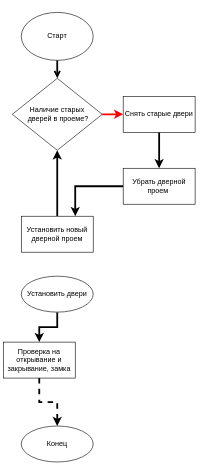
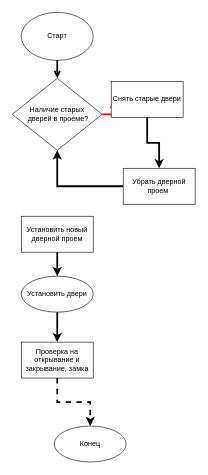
  <mxCell id="0" />
  <mxCell id="1" parent="0" />
  <mxCell id="2" value="" style="edgeStyle=orthogonalEdgeStyle;rounded=0;orthogonalLoop=1;jettySize=auto;html=1;strokeWidth=3;endArrow=open;" edge="1" parent="1" source="3" target="5"><mxGeometry relative="1" as="geometry" /></mxCell>
  <mxCell id="3" value="Старт" style="ellipse;whiteSpace=wrap;html=1;" vertex="1" parent="1"><mxGeometry x="35" y="20" width="120" height="80" as="geometry" /></mxCell>
  <mxCell id="4" value="" style="edgeStyle=orthogonalEdgeStyle;rounded=0;orthogonalLoop=1;jettySize=auto;html=1;strokeColor=#FF0000;strokeWidth=3;" edge="1" parent="1" source="5" target="9"><mxGeometry relative="1" as="geometry" /></mxCell>
  <mxCell id="5" value="Наличие старых&lt;br&gt;&amp;nbsp;дверей в проеме?" style="rhombus;whiteSpace=wrap;html=1;" vertex="1" parent="1"><mxGeometry x="20" y="130" width="150" height="120" as="geometry" /></mxCell>
- <mxCell id="6" value="" style="edgeStyle=orthogonalEdgeStyle;rounded=0;orthogonalLoop=1;jettySize=auto;html=1;strokeColor=#000000;strokeWidth=3;" edge="1" parent="1" source="7" target="5"><mxGeometry relative="1" as="geometry" /></mxCell>
+ <mxCell id="6" value="" style="edgeStyle=orthogonalEdgeStyle;rounded=0;orthogonalLoop=1;jettySize=auto;html=1;strokeColor=#000000;strokeWidth=3;" edge="1" parent="1" source="7" target="13"><mxGeometry relative="1" as="geometry" /></mxCell>
  <mxCell id="7" value="Установить новый дверной проем" style="whiteSpace=wrap;html=1;" vertex="1" parent="1"><mxGeometry x="35" y="360" width="120" height="60" as="geometry" /></mxCell>
  <mxCell id="8" value="" style="edgeStyle=orthogonalEdgeStyle;rounded=0;orthogonalLoop=1;jettySize=auto;html=1;strokeColor=#000000;strokeWidth=3;" edge="1" parent="1" source="9" target="11"><mxGeometry relative="1" as="geometry" /></mxCell>
- <mxCell id="9" value="Снять старые двери" style="whiteSpace=wrap;html=1;" vertex="1" parent="1"><mxGeometry x="205" y="160" width="120" height="60" as="geometry" /></mxCell>
- <mxCell id="10" style="edgeStyle=orthogonalEdgeStyle;rounded=0;orthogonalLoop=1;jettySize=auto;html=1;strokeColor=#000000;strokeWidth=3;entryX=0.75;entryY=0;entryDx=0;entryDy=0;" edge="1" parent="1" source="11" target="7"><mxGeometry relative="1" as="geometry" /></mxCell>
+ <mxCell id="9" value="Снять старые двери" style="whiteSpace=wrap;html=1;" vertex="1" parent="1"><mxGeometry x="185" y="135" width="120" height="60" as="geometry" /></mxCell>
+ <mxCell id="10" style="edgeStyle=orthogonalEdgeStyle;rounded=0;orthogonalLoop=1;jettySize=auto;html=1;strokeColor=#000000;strokeWidth=3;" edge="1" parent="1" source="11" target="5"><mxGeometry relative="1" as="geometry" /></mxCell>
  <mxCell id="11" value="Убрать дверной проем&amp;nbsp;&lt;br&gt;" style="whiteSpace=wrap;html=1;" vertex="1" parent="1"><mxGeometry x="205" y="280" width="120" height="60" as="geometry" /></mxCell>
  <mxCell id="12" value="" style="edgeStyle=orthogonalEdgeStyle;rounded=0;orthogonalLoop=1;jettySize=auto;html=1;strokeColor=#000000;strokeWidth=3;" edge="1" parent="1" source="13" target="15"><mxGeometry relative="1" as="geometry" /></mxCell>
  <mxCell id="13" value="Установить двери" style="ellipse;whiteSpace=wrap;html=1;" vertex="1" parent="1"><mxGeometry x="35" y="460" width="120" height="60" as="geometry" /></mxCell>
  <mxCell id="14" value="" style="edgeStyle=orthogonalEdgeStyle;rounded=0;orthogonalLoop=1;jettySize=auto;html=1;strokeColor=#000000;strokeWidth=3;dashed=1;" edge="1" parent="1" source="15" target="16"><mxGeometry relative="1" as="geometry" /></mxCell>
- <mxCell id="15" value="Проверка на открывание и закрывание, замка" style="whiteSpace=wrap;html=1;" vertex="1" parent="1"><mxGeometry x="5" y="570" width="120" height="60" as="geometry" /></mxCell>
- <mxCell id="16" value="Конец" style="ellipse;whiteSpace=wrap;html=1;" vertex="1" parent="1"><mxGeometry x="35" y="710" width="120" height="60" as="geometry" /></mxCell>
+ <mxCell id="15" value="Проверка на открывание и закрывание, замка" style="whiteSpace=wrap;html=1;" vertex="1" parent="1"><mxGeometry x="35" y="570" width="120" height="60" as="geometry" /></mxCell>
+ <mxCell id="16" value="Конец" style="ellipse;whiteSpace=wrap;html=1;" vertex="1" parent="1"><mxGeometry x="90" y="710" width="120" height="60" as="geometry" /></mxCell>
